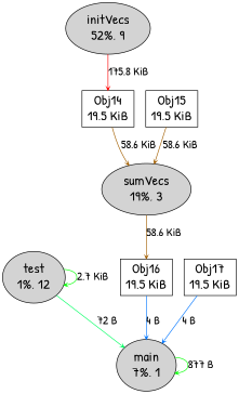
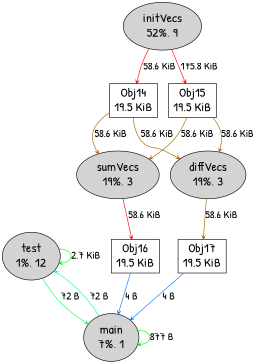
  digraph {
    fontname="Patrick Hand"
    node [fontcolor=black fontname="Patrick Hand" fontsize=22 style=filled]
    edge [arrowhead=vee arrowsize=0.5 color="#a25e00" fontname="Patrick Hand" fontsize=18]
    n1 [label=" test \n1%, 12"]
    n2 [label=" main \n7%, 1"]
    n3 [label=" initVecs \n52%, 9"]
    n4 [label=" Obj14 \n19.5 KiB" shape=box style=""]
    n5 [label=" Obj15 \n19.5 KiB" shape=box style=""]
    n6 [label=" sumVecs \n19%, 3"]
+   n7 [label=" diffVecs \n19%, 3"]
    n8 [label=" Obj16 \n19.5 KiB" shape=box style=""]
    n9 [label=" Obj17 \n19.5 KiB" shape=box style=""]
    n1 -> n1 [color="#00ff00" label="2.7 KiB"]
    n1 -> n2 [color="#00ff61" label="72 B"]
+   n2 -> n1 [color="#00ff97" label="72 B"]
    n2 -> n2 [color="#00ff00" label="877 B"]
-   n3 -> n4 [color="#ff0100" label="175.8 KiB"]
+   n3 -> n4 [color="#ff0100" label="58.6 KiB"]
+   n3 -> n5 [color="#ff0100" label="175.8 KiB"]
    n4 -> n6 [label="58.6 KiB"]
+   n4 -> n7 [label="58.6 KiB"]
    n5 -> n6 [label="58.6 KiB"]
-   n6 -> n8 [label="58.6 KiB"]
+   n5 -> n7 [label="58.6 KiB"]
+   n6 -> n8 [color="#ff0100" label="58.6 KiB"]
+   n7 -> n9 [label="58.6 KiB"]
    n8 -> n2 [color="#0075ff" label="4 B"]
    n9 -> n2 [color="#0075ff" label="4 B"]
  }
